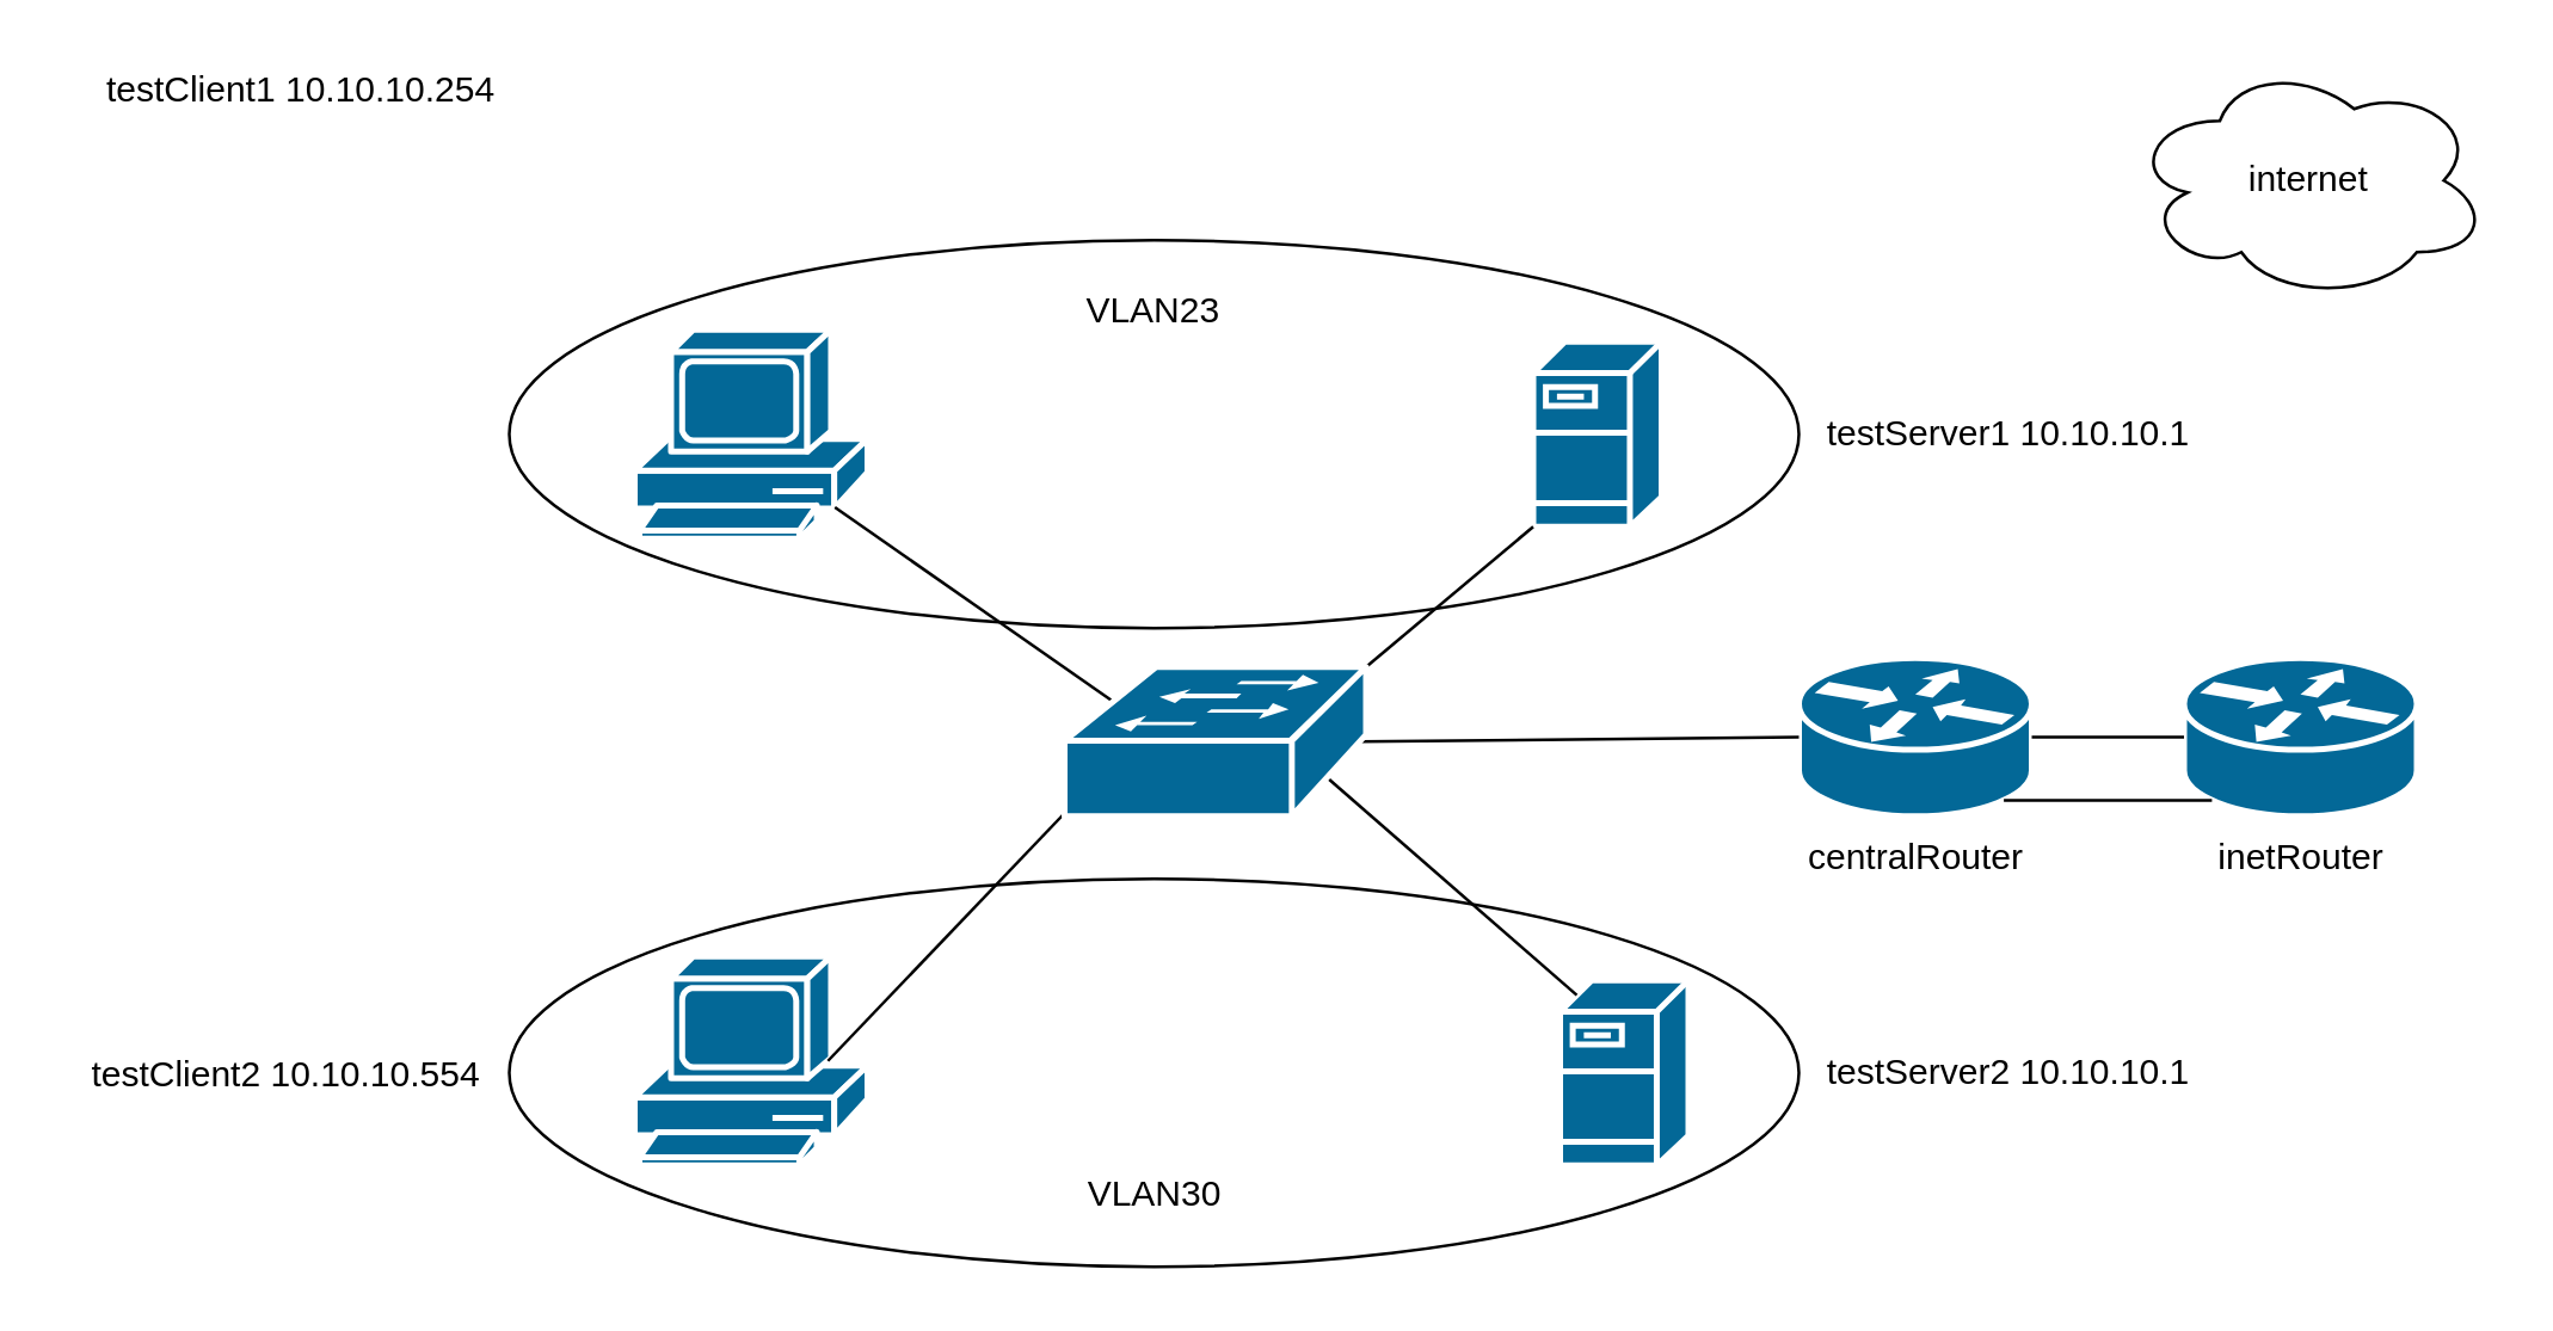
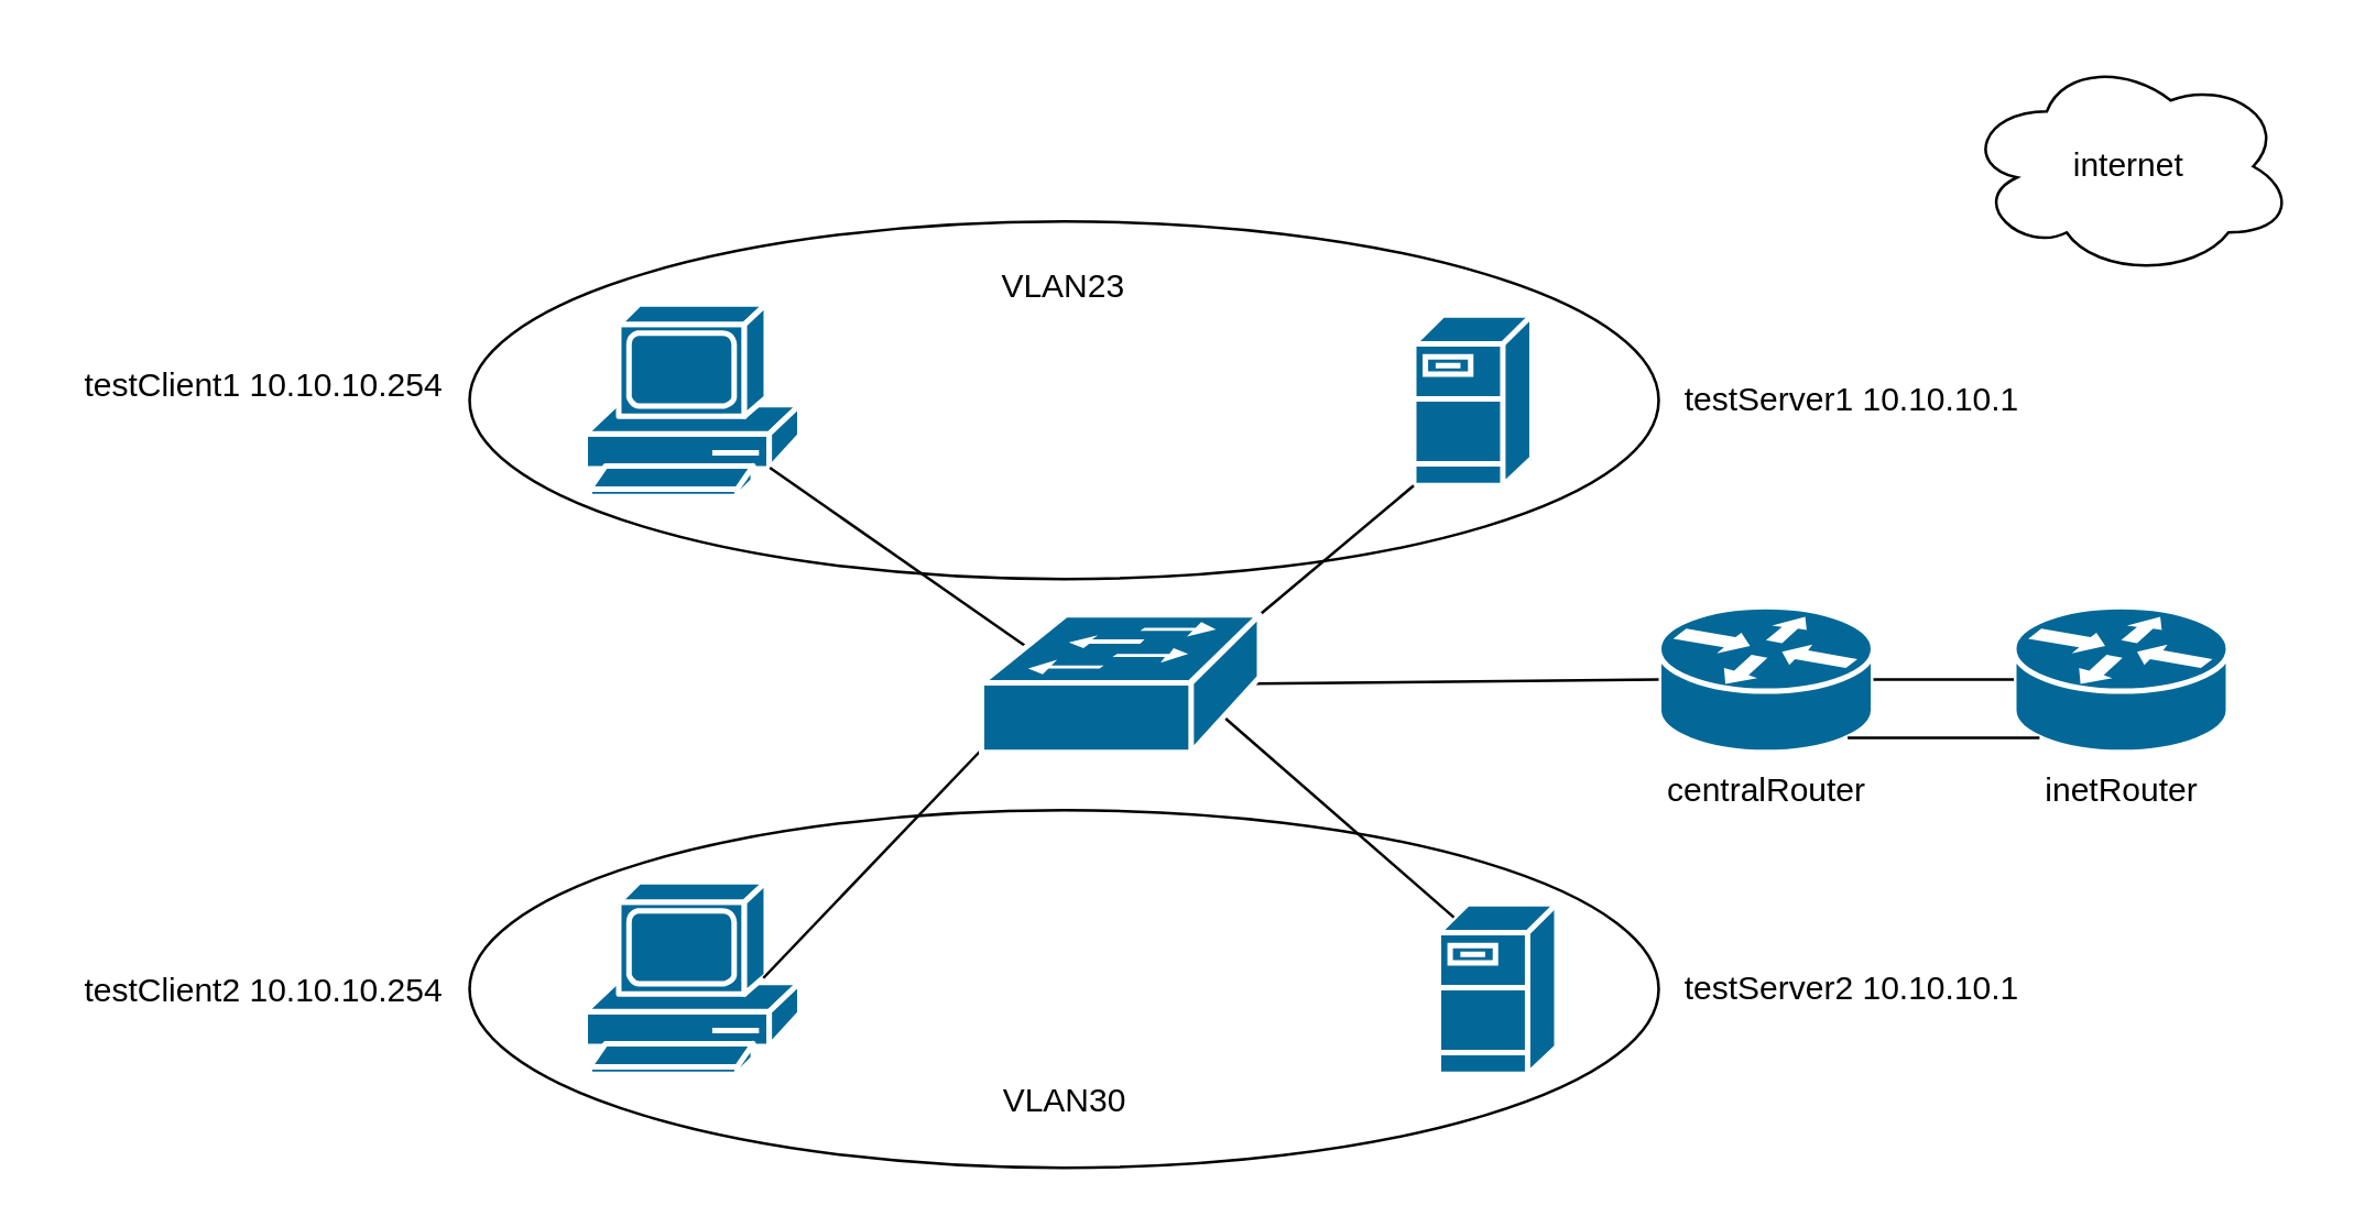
  <mxCell id="0" />
  <mxCell id="1" parent="0" />
  <mxCell id="2" value="" style="ellipse;whiteSpace=wrap;html=1;hachureGap=4;pointerEvents=0;" vertex="1" parent="1"><mxGeometry x="170" y="294" width="432" height="130" as="geometry" /></mxCell>
  <mxCell id="3" value="" style="shape=mxgraph.cisco.servers.fileserver;sketch=0;html=1;pointerEvents=1;dashed=0;fillColor=#036897;strokeColor=#ffffff;strokeWidth=2;verticalLabelPosition=bottom;verticalAlign=top;align=center;outlineConnect=0;hachureGap=4;" vertex="1" parent="1"><mxGeometry x="513" y="114" width="43" height="62" as="geometry" /></mxCell>
  <mxCell id="4" value="" style="shape=mxgraph.cisco.servers.fileserver;sketch=0;html=1;pointerEvents=1;dashed=0;fillColor=#036897;strokeColor=#ffffff;strokeWidth=2;verticalLabelPosition=bottom;verticalAlign=top;align=center;outlineConnect=0;hachureGap=4;" vertex="1" parent="1"><mxGeometry x="522" y="328" width="43" height="62" as="geometry" /></mxCell>
  <mxCell id="5" value="" style="shape=mxgraph.cisco.computers_and_peripherals.pc;sketch=0;html=1;pointerEvents=1;dashed=0;fillColor=#036897;strokeColor=#ffffff;strokeWidth=2;verticalLabelPosition=bottom;verticalAlign=top;align=center;outlineConnect=0;hachureGap=4;" vertex="1" parent="1"><mxGeometry x="212" y="110" width="78" height="70" as="geometry" /></mxCell>
  <mxCell id="6" value="" style="shape=mxgraph.cisco.computers_and_peripherals.pc;sketch=0;html=1;pointerEvents=1;dashed=0;fillColor=#036897;strokeColor=#ffffff;strokeWidth=2;verticalLabelPosition=bottom;verticalAlign=top;align=center;outlineConnect=0;hachureGap=4;" vertex="1" parent="1"><mxGeometry x="212" y="320" width="78" height="70" as="geometry" /></mxCell>
  <mxCell id="7" value="inetRouter" style="shape=mxgraph.cisco.routers.router;sketch=0;html=1;pointerEvents=1;dashed=0;fillColor=#036897;strokeColor=#ffffff;strokeWidth=2;verticalLabelPosition=bottom;verticalAlign=top;align=center;outlineConnect=0;hachureGap=4;" vertex="1" parent="1"><mxGeometry x="731" y="220" width="78" height="53" as="geometry" /></mxCell>
  <mxCell id="8" value="centralRouter&lt;br&gt;" style="shape=mxgraph.cisco.routers.router;sketch=0;html=1;pointerEvents=1;dashed=0;fillColor=#036897;strokeColor=#ffffff;strokeWidth=2;verticalLabelPosition=bottom;verticalAlign=top;align=center;outlineConnect=0;hachureGap=4;" vertex="1" parent="1"><mxGeometry x="602" y="220" width="78" height="53" as="geometry" /></mxCell>
  <mxCell id="9" value="" style="endArrow=none;html=1;startSize=14;endSize=14;sourcePerimeterSpacing=8;targetPerimeterSpacing=8;entryX=0.16;entryY=0.23;entryDx=0;entryDy=0;entryPerimeter=0;exitX=0.86;exitY=0.85;exitDx=0;exitDy=0;exitPerimeter=0;" edge="1" parent="1" source="5" target="24"><mxGeometry width="50" height="50" relative="1" as="geometry"><mxPoint x="298" y="190" as="sourcePoint" /><mxPoint x="375.36" y="225.3" as="targetPoint" /></mxGeometry></mxCell>
  <mxCell id="10" value="" style="endArrow=none;html=1;startSize=14;endSize=14;sourcePerimeterSpacing=8;targetPerimeterSpacing=8;exitX=0.83;exitY=0.5;exitDx=0;exitDy=0;exitPerimeter=0;entryX=0;entryY=0.98;entryDx=0;entryDy=0;entryPerimeter=0;" edge="1" parent="1" source="6" target="24"><mxGeometry width="50" height="50" relative="1" as="geometry"><mxPoint x="582" y="220" as="sourcePoint" /><mxPoint x="375.36" y="267.7" as="targetPoint" /></mxGeometry></mxCell>
  <mxCell id="11" value="" style="endArrow=none;html=1;startSize=14;endSize=14;sourcePerimeterSpacing=8;targetPerimeterSpacing=8;exitX=1;exitY=0;exitDx=0;exitDy=0;exitPerimeter=0;entryX=0;entryY=1;entryDx=0;entryDy=0;entryPerimeter=0;" edge="1" parent="1" source="24" target="3"><mxGeometry width="50" height="50" relative="1" as="geometry"><mxPoint x="434.64" y="225.3" as="sourcePoint" /><mxPoint x="422" y="-100" as="targetPoint" /></mxGeometry></mxCell>
  <mxCell id="12" value="" style="endArrow=none;html=1;startSize=14;endSize=14;sourcePerimeterSpacing=8;targetPerimeterSpacing=8;entryX=0.13;entryY=0.08;entryDx=0;entryDy=0;entryPerimeter=0;exitX=0.87;exitY=0.74;exitDx=0;exitDy=0;exitPerimeter=0;" edge="1" parent="1" source="24" target="4"><mxGeometry width="50" height="50" relative="1" as="geometry"><mxPoint x="500" y="281" as="sourcePoint" /><mxPoint x="632" y="170" as="targetPoint" /></mxGeometry></mxCell>
  <mxCell id="13" value="internet" style="ellipse;shape=cloud;whiteSpace=wrap;html=1;hachureGap=4;pointerEvents=0;" vertex="1" parent="1"><mxGeometry x="713" y="20" width="120" height="80" as="geometry" /></mxCell>
  <mxCell id="14" value="" style="ellipse;whiteSpace=wrap;html=1;hachureGap=4;pointerEvents=0;fillColor=none;" vertex="1" parent="1"><mxGeometry x="170" y="80" width="432" height="130" as="geometry" /></mxCell>
  <mxCell id="15" value="" style="endArrow=none;html=1;startSize=14;endSize=14;sourcePerimeterSpacing=8;targetPerimeterSpacing=8;exitX=0.98;exitY=0.5;exitDx=0;exitDy=0;exitPerimeter=0;entryX=0;entryY=0.5;entryDx=0;entryDy=0;entryPerimeter=0;" edge="1" parent="1" source="24" target="8"><mxGeometry width="50" height="50" relative="1" as="geometry"><mxPoint x="444" y="246.5" as="sourcePoint" /><mxPoint x="622" y="110" as="targetPoint" /></mxGeometry></mxCell>
  <mxCell id="16" value="VLAN23" style="text;html=1;strokeColor=none;fillColor=none;align=center;verticalAlign=middle;whiteSpace=wrap;rounded=0;hachureGap=4;pointerEvents=0;" vertex="1" parent="1"><mxGeometry x="366" y="94" width="40" height="20" as="geometry" /></mxCell>
  <mxCell id="17" value="VLAN30" style="text;html=1;align=center;verticalAlign=middle;resizable=0;points=[];autosize=1;strokeColor=none;fillColor=none;" vertex="1" parent="1"><mxGeometry x="356" y="390" width="60" height="20" as="geometry" /></mxCell>
- <mxCell id="18" value="testClient1 10.10.10.254&lt;br&gt;" style="text;html=1;align=center;verticalAlign=middle;resizable=0;points=[];autosize=1;strokeColor=none;fillColor=none;" vertex="1" parent="1"><mxGeometry x="25" y="20" width="150" height="20" as="geometry" /></mxCell>
- <mxCell id="19" value="testClient2 10.10.10.554" style="text;html=1;align=center;verticalAlign=middle;resizable=0;points=[];autosize=1;strokeColor=none;fillColor=none;" vertex="1" parent="1"><mxGeometry x="20" y="350" width="150" height="20" as="geometry" /></mxCell>
+ <mxCell id="18" value="testClient1 10.10.10.254&lt;br&gt;" style="text;html=1;align=center;verticalAlign=middle;resizable=0;points=[];autosize=1;strokeColor=none;fillColor=none;" vertex="1" parent="1"><mxGeometry x="20" y="130" width="150" height="20" as="geometry" /></mxCell>
+ <mxCell id="19" value="testClient2 10.10.10.254" style="text;html=1;align=center;verticalAlign=middle;resizable=0;points=[];autosize=1;strokeColor=none;fillColor=none;" vertex="1" parent="1"><mxGeometry x="20" y="350" width="150" height="20" as="geometry" /></mxCell>
  <mxCell id="20" value="testServer1 10.10.10.1" style="text;html=1;align=center;verticalAlign=middle;resizable=0;points=[];autosize=1;strokeColor=none;fillColor=none;" vertex="1" parent="1"><mxGeometry x="602" y="135" width="140" height="20" as="geometry" /></mxCell>
  <mxCell id="21" value="testServer2 10.10.10.1" style="text;html=1;align=center;verticalAlign=middle;resizable=0;points=[];autosize=1;strokeColor=none;fillColor=none;" vertex="1" parent="1"><mxGeometry x="602" y="349" width="140" height="20" as="geometry" /></mxCell>
  <mxCell id="22" value="" style="endArrow=none;html=1;startSize=14;endSize=14;sourcePerimeterSpacing=8;targetPerimeterSpacing=8;exitX=1;exitY=0.5;exitDx=0;exitDy=0;exitPerimeter=0;entryX=0;entryY=0.5;entryDx=0;entryDy=0;entryPerimeter=0;" edge="1" parent="1" source="8" target="7"><mxGeometry width="50" height="50" relative="1" as="geometry"><mxPoint x="640" y="300" as="sourcePoint" /><mxPoint x="730" y="230" as="targetPoint" /></mxGeometry></mxCell>
  <mxCell id="23" value="" style="endArrow=none;html=1;startSize=14;endSize=14;sourcePerimeterSpacing=8;targetPerimeterSpacing=8;entryX=0.12;entryY=0.9;entryDx=0;entryDy=0;entryPerimeter=0;exitX=0.88;exitY=0.9;exitDx=0;exitDy=0;exitPerimeter=0;" edge="1" parent="1" source="8" target="7"><mxGeometry width="50" height="50" relative="1" as="geometry"><mxPoint x="620" y="300" as="sourcePoint" /><mxPoint x="670" y="250" as="targetPoint" /></mxGeometry></mxCell>
  <mxCell id="24" value="" style="shape=mxgraph.cisco.switches.workgroup_switch;sketch=0;html=1;pointerEvents=1;dashed=0;fillColor=#036897;strokeColor=#ffffff;strokeWidth=2;verticalLabelPosition=bottom;verticalAlign=top;align=center;outlineConnect=0;hachureGap=4;" vertex="1" parent="1"><mxGeometry x="356" y="223" width="101" height="50" as="geometry" /></mxCell>
